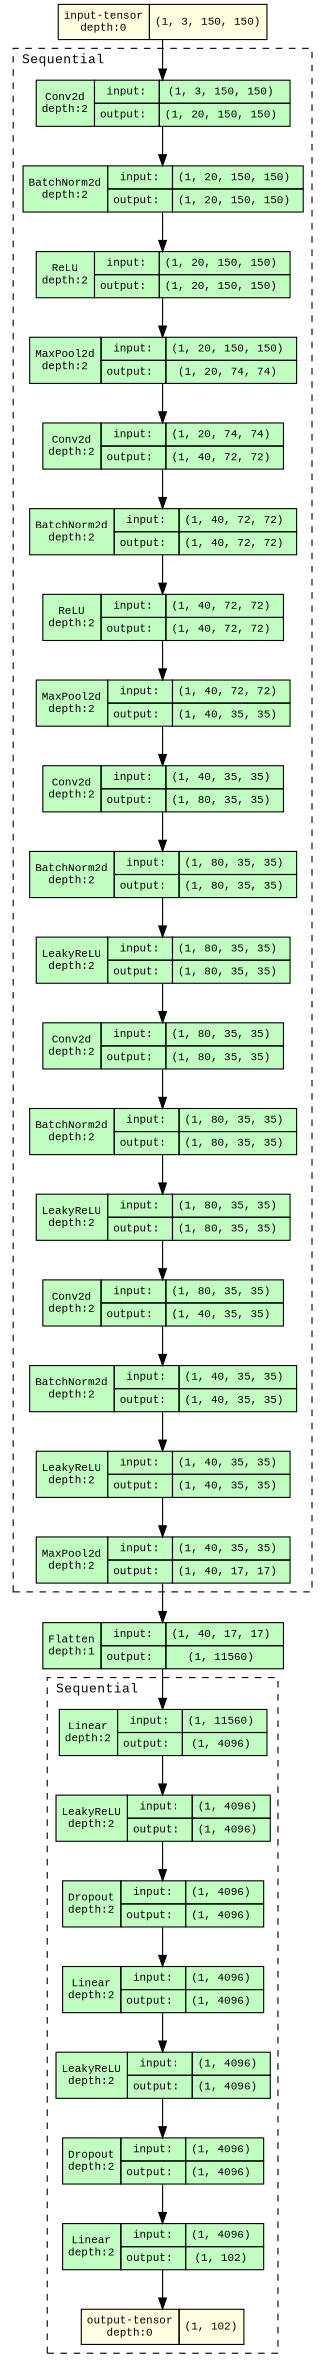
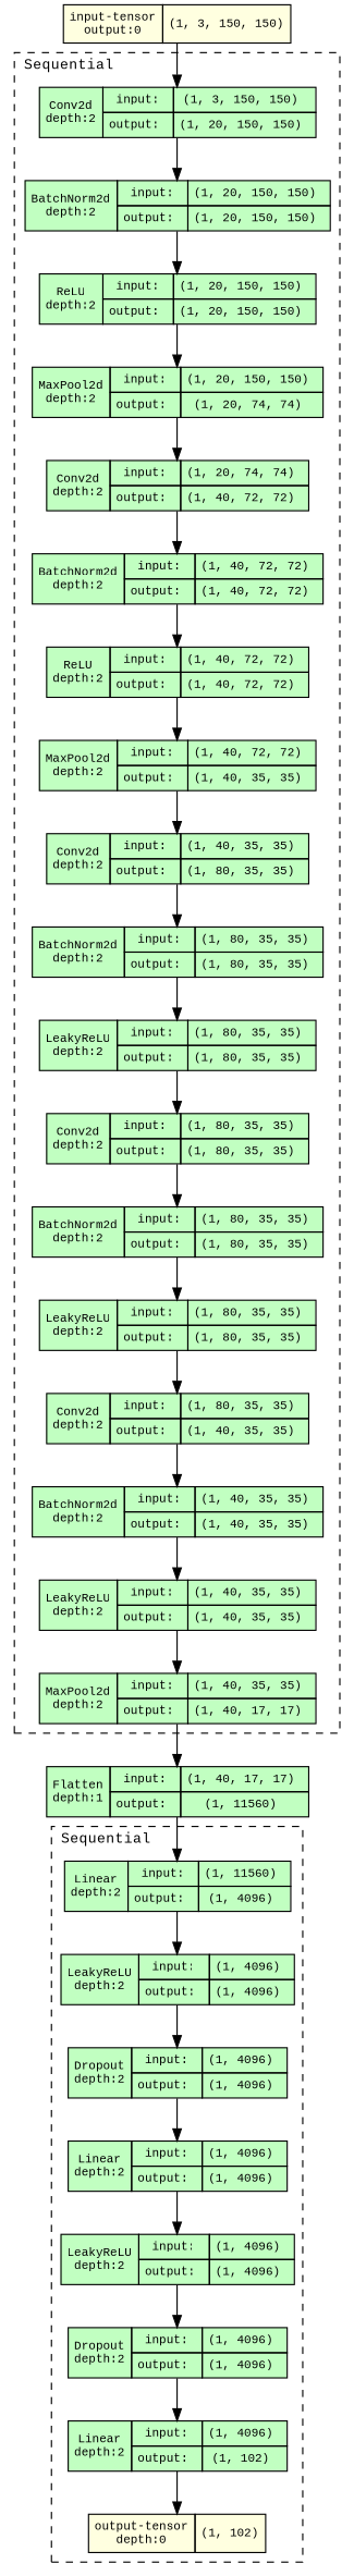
  strict digraph {
    ordering=in
    rankdir=TB
    fontname="Liberation Mono"
    node [align=left fillcolor=darkseagreen1 fontname="Liberation Mono" fontsize=10 margin=0 ranksep=0.1 shape=plaintext style=filled]
    edge [fontsize=10 fontname="Liberation Mono"]
    n1 [height=0.2 label=<                     <TABLE BORDER="0" CELLBORDER="1"                     CELLSPACING="0" CELLPADDING="4">                     <TR>                         <TD ROWSPAN="2">Conv2d<BR/>depth:2</TD>                         <TD COLSPAN="2">input:</TD>                         <TD COLSPAN="2">(1, 3, 150, 150) </TD>                     </TR>                     <TR>                         <TD COLSPAN="2">output: </TD>                         <TD COLSPAN="2">(1, 20, 150, 150) </TD>                     </TR>                     </TABLE>>]
    n2 [height=0.2 label=<                     <TABLE BORDER="0" CELLBORDER="1"                     CELLSPACING="0" CELLPADDING="4">                     <TR>                         <TD ROWSPAN="2">BatchNorm2d<BR/>depth:2</TD>                         <TD COLSPAN="2">input:</TD>                         <TD COLSPAN="2">(1, 20, 150, 150) </TD>                     </TR>                     <TR>                         <TD COLSPAN="2">output: </TD>                         <TD COLSPAN="2">(1, 20, 150, 150) </TD>                     </TR>                     </TABLE>>]
    n3 [height=0.2 label=<                     <TABLE BORDER="0" CELLBORDER="1"                     CELLSPACING="0" CELLPADDING="4">                     <TR>                         <TD ROWSPAN="2">ReLU<BR/>depth:2</TD>                         <TD COLSPAN="2">input:</TD>                         <TD COLSPAN="2">(1, 20, 150, 150) </TD>                     </TR>                     <TR>                         <TD COLSPAN="2">output: </TD>                         <TD COLSPAN="2">(1, 20, 150, 150) </TD>                     </TR>                     </TABLE>>]
    n4 [height=0.2 label=<                     <TABLE BORDER="0" CELLBORDER="1"                     CELLSPACING="0" CELLPADDING="4">                     <TR>                         <TD ROWSPAN="2">MaxPool2d<BR/>depth:2</TD>                         <TD COLSPAN="2">input:</TD>                         <TD COLSPAN="2">(1, 20, 150, 150) </TD>                     </TR>                     <TR>                         <TD COLSPAN="2">output: </TD>                         <TD COLSPAN="2">(1, 20, 74, 74) </TD>                     </TR>                     </TABLE>>]
    n5 [height=0.2 label=<                     <TABLE BORDER="0" CELLBORDER="1"                     CELLSPACING="0" CELLPADDING="4">                     <TR>                         <TD ROWSPAN="2">Conv2d<BR/>depth:2</TD>                         <TD COLSPAN="2">input:</TD>                         <TD COLSPAN="2">(1, 20, 74, 74) </TD>                     </TR>                     <TR>                         <TD COLSPAN="2">output: </TD>                         <TD COLSPAN="2">(1, 40, 72, 72) </TD>                     </TR>                     </TABLE>>]
    n6 [height=0.2 label=<                     <TABLE BORDER="0" CELLBORDER="1"                     CELLSPACING="0" CELLPADDING="4">                     <TR>                         <TD ROWSPAN="2">BatchNorm2d<BR/>depth:2</TD>                         <TD COLSPAN="2">input:</TD>                         <TD COLSPAN="2">(1, 40, 72, 72) </TD>                     </TR>                     <TR>                         <TD COLSPAN="2">output: </TD>                         <TD COLSPAN="2">(1, 40, 72, 72) </TD>                     </TR>                     </TABLE>>]
    n7 [height=0.2 label=<                     <TABLE BORDER="0" CELLBORDER="1"                     CELLSPACING="0" CELLPADDING="4">                     <TR>                         <TD ROWSPAN="2">ReLU<BR/>depth:2</TD>                         <TD COLSPAN="2">input:</TD>                         <TD COLSPAN="2">(1, 40, 72, 72) </TD>                     </TR>                     <TR>                         <TD COLSPAN="2">output: </TD>                         <TD COLSPAN="2">(1, 40, 72, 72) </TD>                     </TR>                     </TABLE>>]
    n8 [height=0.2 label=<                     <TABLE BORDER="0" CELLBORDER="1"                     CELLSPACING="0" CELLPADDING="4">                     <TR>                         <TD ROWSPAN="2">MaxPool2d<BR/>depth:2</TD>                         <TD COLSPAN="2">input:</TD>                         <TD COLSPAN="2">(1, 40, 72, 72) </TD>                     </TR>                     <TR>                         <TD COLSPAN="2">output: </TD>                         <TD COLSPAN="2">(1, 40, 35, 35) </TD>                     </TR>                     </TABLE>>]
    n9 [height=0.2 label=<                     <TABLE BORDER="0" CELLBORDER="1"                     CELLSPACING="0" CELLPADDING="4">                     <TR>                         <TD ROWSPAN="2">Conv2d<BR/>depth:2</TD>                         <TD COLSPAN="2">input:</TD>                         <TD COLSPAN="2">(1, 40, 35, 35) </TD>                     </TR>                     <TR>                         <TD COLSPAN="2">output: </TD>                         <TD COLSPAN="2">(1, 80, 35, 35) </TD>                     </TR>                     </TABLE>>]
    n10 [height=0.2 label=<                     <TABLE BORDER="0" CELLBORDER="1"                     CELLSPACING="0" CELLPADDING="4">                     <TR>                         <TD ROWSPAN="2">BatchNorm2d<BR/>depth:2</TD>                         <TD COLSPAN="2">input:</TD>                         <TD COLSPAN="2">(1, 80, 35, 35) </TD>                     </TR>                     <TR>                         <TD COLSPAN="2">output: </TD>                         <TD COLSPAN="2">(1, 80, 35, 35) </TD>                     </TR>                     </TABLE>>]
    n11 [height=0.2 label=<                     <TABLE BORDER="0" CELLBORDER="1"                     CELLSPACING="0" CELLPADDING="4">                     <TR>                         <TD ROWSPAN="2">LeakyReLU<BR/>depth:2</TD>                         <TD COLSPAN="2">input:</TD>                         <TD COLSPAN="2">(1, 80, 35, 35) </TD>                     </TR>                     <TR>                         <TD COLSPAN="2">output: </TD>                         <TD COLSPAN="2">(1, 80, 35, 35) </TD>                     </TR>                     </TABLE>>]
    n12 [height=0.2 label=<                     <TABLE BORDER="0" CELLBORDER="1"                     CELLSPACING="0" CELLPADDING="4">                     <TR>                         <TD ROWSPAN="2">Conv2d<BR/>depth:2</TD>                         <TD COLSPAN="2">input:</TD>                         <TD COLSPAN="2">(1, 80, 35, 35) </TD>                     </TR>                     <TR>                         <TD COLSPAN="2">output: </TD>                         <TD COLSPAN="2">(1, 80, 35, 35) </TD>                     </TR>                     </TABLE>>]
    n13 [height=0.2 label=<                     <TABLE BORDER="0" CELLBORDER="1"                     CELLSPACING="0" CELLPADDING="4">                     <TR>                         <TD ROWSPAN="2">BatchNorm2d<BR/>depth:2</TD>                         <TD COLSPAN="2">input:</TD>                         <TD COLSPAN="2">(1, 80, 35, 35) </TD>                     </TR>                     <TR>                         <TD COLSPAN="2">output: </TD>                         <TD COLSPAN="2">(1, 80, 35, 35) </TD>                     </TR>                     </TABLE>>]
    n14 [height=0.2 label=<                     <TABLE BORDER="0" CELLBORDER="1"                     CELLSPACING="0" CELLPADDING="4">                     <TR>                         <TD ROWSPAN="2">LeakyReLU<BR/>depth:2</TD>                         <TD COLSPAN="2">input:</TD>                         <TD COLSPAN="2">(1, 80, 35, 35) </TD>                     </TR>                     <TR>                         <TD COLSPAN="2">output: </TD>                         <TD COLSPAN="2">(1, 80, 35, 35) </TD>                     </TR>                     </TABLE>>]
    n15 [height=0.2 label=<                     <TABLE BORDER="0" CELLBORDER="1"                     CELLSPACING="0" CELLPADDING="4">                     <TR>                         <TD ROWSPAN="2">Conv2d<BR/>depth:2</TD>                         <TD COLSPAN="2">input:</TD>                         <TD COLSPAN="2">(1, 80, 35, 35) </TD>                     </TR>                     <TR>                         <TD COLSPAN="2">output: </TD>                         <TD COLSPAN="2">(1, 40, 35, 35) </TD>                     </TR>                     </TABLE>>]
    n16 [height=0.2 label=<                     <TABLE BORDER="0" CELLBORDER="1"                     CELLSPACING="0" CELLPADDING="4">                     <TR>                         <TD ROWSPAN="2">BatchNorm2d<BR/>depth:2</TD>                         <TD COLSPAN="2">input:</TD>                         <TD COLSPAN="2">(1, 40, 35, 35) </TD>                     </TR>                     <TR>                         <TD COLSPAN="2">output: </TD>                         <TD COLSPAN="2">(1, 40, 35, 35) </TD>                     </TR>                     </TABLE>>]
    n17 [height=0.2 label=<                     <TABLE BORDER="0" CELLBORDER="1"                     CELLSPACING="0" CELLPADDING="4">                     <TR>                         <TD ROWSPAN="2">LeakyReLU<BR/>depth:2</TD>                         <TD COLSPAN="2">input:</TD>                         <TD COLSPAN="2">(1, 40, 35, 35) </TD>                     </TR>                     <TR>                         <TD COLSPAN="2">output: </TD>                         <TD COLSPAN="2">(1, 40, 35, 35) </TD>                     </TR>                     </TABLE>>]
    n18 [height=0.2 label=<                     <TABLE BORDER="0" CELLBORDER="1"                     CELLSPACING="0" CELLPADDING="4">                     <TR>                         <TD ROWSPAN="2">MaxPool2d<BR/>depth:2</TD>                         <TD COLSPAN="2">input:</TD>                         <TD COLSPAN="2">(1, 40, 35, 35) </TD>                     </TR>                     <TR>                         <TD COLSPAN="2">output: </TD>                         <TD COLSPAN="2">(1, 40, 17, 17) </TD>                     </TR>                     </TABLE>>]
    n19 [height=0.2 label=<                     <TABLE BORDER="0" CELLBORDER="1"                     CELLSPACING="0" CELLPADDING="4">                     <TR>                         <TD ROWSPAN="2">Linear<BR/>depth:2</TD>                         <TD COLSPAN="2">input:</TD>                         <TD COLSPAN="2">(1, 11560) </TD>                     </TR>                     <TR>                         <TD COLSPAN="2">output: </TD>                         <TD COLSPAN="2">(1, 4096) </TD>                     </TR>                     </TABLE>>]
    n20 [height=0.2 label=<                     <TABLE BORDER="0" CELLBORDER="1"                     CELLSPACING="0" CELLPADDING="4">                     <TR>                         <TD ROWSPAN="2">LeakyReLU<BR/>depth:2</TD>                         <TD COLSPAN="2">input:</TD>                         <TD COLSPAN="2">(1, 4096) </TD>                     </TR>                     <TR>                         <TD COLSPAN="2">output: </TD>                         <TD COLSPAN="2">(1, 4096) </TD>                     </TR>                     </TABLE>>]
    n21 [height=0.2 label=<                     <TABLE BORDER="0" CELLBORDER="1"                     CELLSPACING="0" CELLPADDING="4">                     <TR>                         <TD ROWSPAN="2">Dropout<BR/>depth:2</TD>                         <TD COLSPAN="2">input:</TD>                         <TD COLSPAN="2">(1, 4096) </TD>                     </TR>                     <TR>                         <TD COLSPAN="2">output: </TD>                         <TD COLSPAN="2">(1, 4096) </TD>                     </TR>                     </TABLE>>]
    n22 [height=0.2 label=<                     <TABLE BORDER="0" CELLBORDER="1"                     CELLSPACING="0" CELLPADDING="4">                     <TR>                         <TD ROWSPAN="2">Linear<BR/>depth:2</TD>                         <TD COLSPAN="2">input:</TD>                         <TD COLSPAN="2">(1, 4096) </TD>                     </TR>                     <TR>                         <TD COLSPAN="2">output: </TD>                         <TD COLSPAN="2">(1, 4096) </TD>                     </TR>                     </TABLE>>]
    n23 [height=0.2 label=<                     <TABLE BORDER="0" CELLBORDER="1"                     CELLSPACING="0" CELLPADDING="4">                     <TR>                         <TD ROWSPAN="2">LeakyReLU<BR/>depth:2</TD>                         <TD COLSPAN="2">input:</TD>                         <TD COLSPAN="2">(1, 4096) </TD>                     </TR>                     <TR>                         <TD COLSPAN="2">output: </TD>                         <TD COLSPAN="2">(1, 4096) </TD>                     </TR>                     </TABLE>>]
    n24 [height=0.2 label=<                     <TABLE BORDER="0" CELLBORDER="1"                     CELLSPACING="0" CELLPADDING="4">                     <TR>                         <TD ROWSPAN="2">Dropout<BR/>depth:2</TD>                         <TD COLSPAN="2">input:</TD>                         <TD COLSPAN="2">(1, 4096) </TD>                     </TR>                     <TR>                         <TD COLSPAN="2">output: </TD>                         <TD COLSPAN="2">(1, 4096) </TD>                     </TR>                     </TABLE>>]
    n25 [height=0.2 label=<                     <TABLE BORDER="0" CELLBORDER="1"                     CELLSPACING="0" CELLPADDING="4">                     <TR>                         <TD ROWSPAN="2">Linear<BR/>depth:2</TD>                         <TD COLSPAN="2">input:</TD>                         <TD COLSPAN="2">(1, 4096) </TD>                     </TR>                     <TR>                         <TD COLSPAN="2">output: </TD>                         <TD COLSPAN="2">(1, 102) </TD>                     </TR>                     </TABLE>>]
    n26 [fillcolor=lightyellow height=0.2 label=<                     <TABLE BORDER="0" CELLBORDER="1"                     CELLSPACING="0" CELLPADDING="4">                         <TR><TD>output-tensor<BR/>depth:0</TD><TD>(1, 102)</TD></TR>                     </TABLE>>]
-   n27 [fillcolor=lightyellow height=0.2 label=<                     <TABLE BORDER="0" CELLBORDER="1"                     CELLSPACING="0" CELLPADDING="4">                         <TR><TD>input-tensor<BR/>depth:0</TD><TD>(1, 3, 150, 150)</TD></TR>                     </TABLE>>]
+   n27 [fillcolor=lightyellow height=0.2 label=<                     <TABLE BORDER="0" CELLBORDER="1"                     CELLSPACING="0" CELLPADDING="4">                         <TR><TD>input-tensor<BR/>output:0</TD><TD>(1, 3, 150, 150)</TD></TR>                     </TABLE>>]
    n28 [height=0.2 label=<                     <TABLE BORDER="0" CELLBORDER="1"                     CELLSPACING="0" CELLPADDING="4">                     <TR>                         <TD ROWSPAN="2">Flatten<BR/>depth:1</TD>                         <TD COLSPAN="2">input:</TD>                         <TD COLSPAN="2">(1, 40, 17, 17) </TD>                     </TR>                     <TR>                         <TD COLSPAN="2">output: </TD>                         <TD COLSPAN="2">(1, 11560) </TD>                     </TR>                     </TABLE>>]
    subgraph cluster_1 {
      fontsize=12
      label=Sequential
      labeljust=l
      style=dashed
      n1
      n2
      n3
      n4
      n5
      n6
      n7
      n8
      n9
      n10
      n11
      n12
      n13
      n14
      n15
      n16
      n17
      n18
    }
    subgraph cluster_2 {
      fontsize=12
      label=Sequential
      labeljust=l
      style=dashed
      n19
      n20
      n21
      n22
      n23
      n24
      n25
      n26
    }
    n1 -> n2
    n2 -> n3
    n3 -> n4
    n4 -> n5
    n5 -> n6
    n6 -> n7
    n7 -> n8
    n8 -> n9
    n9 -> n10
    n10 -> n11
    n11 -> n12
    n12 -> n13
    n13 -> n14
    n14 -> n15
    n15 -> n16
    n16 -> n17
    n17 -> n18
    n18 -> n28
    n19 -> n20
    n20 -> n21
    n21 -> n22
    n22 -> n23
    n23 -> n24
    n24 -> n25
    n25 -> n26
    n27 -> n1
    n28 -> n19
  }
